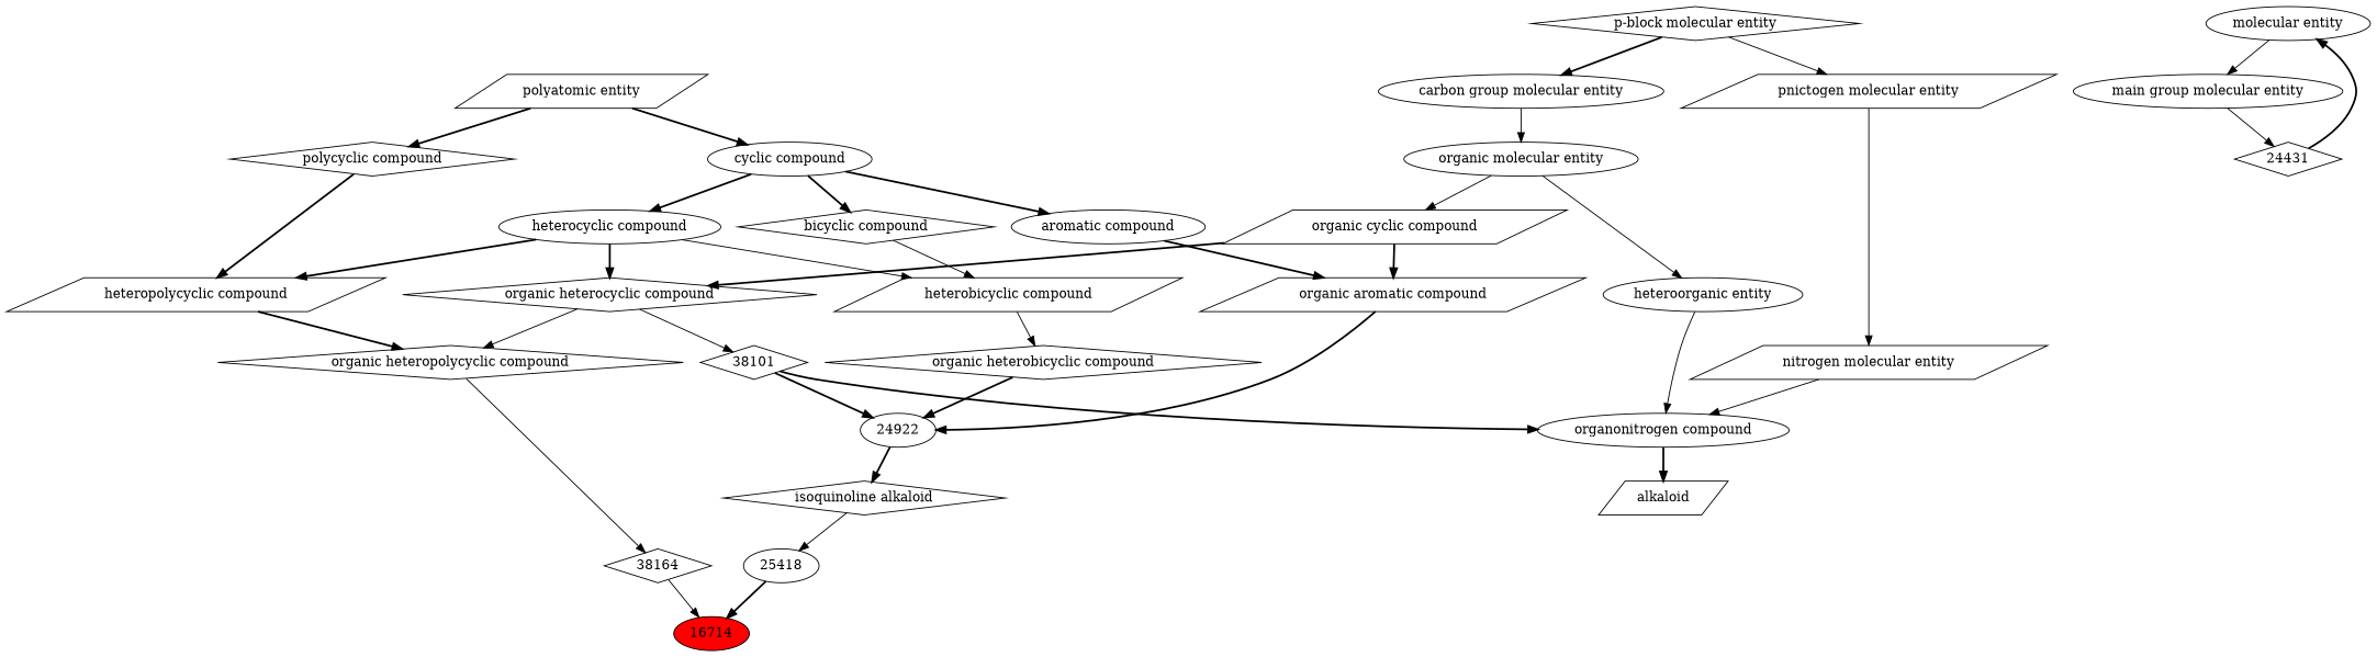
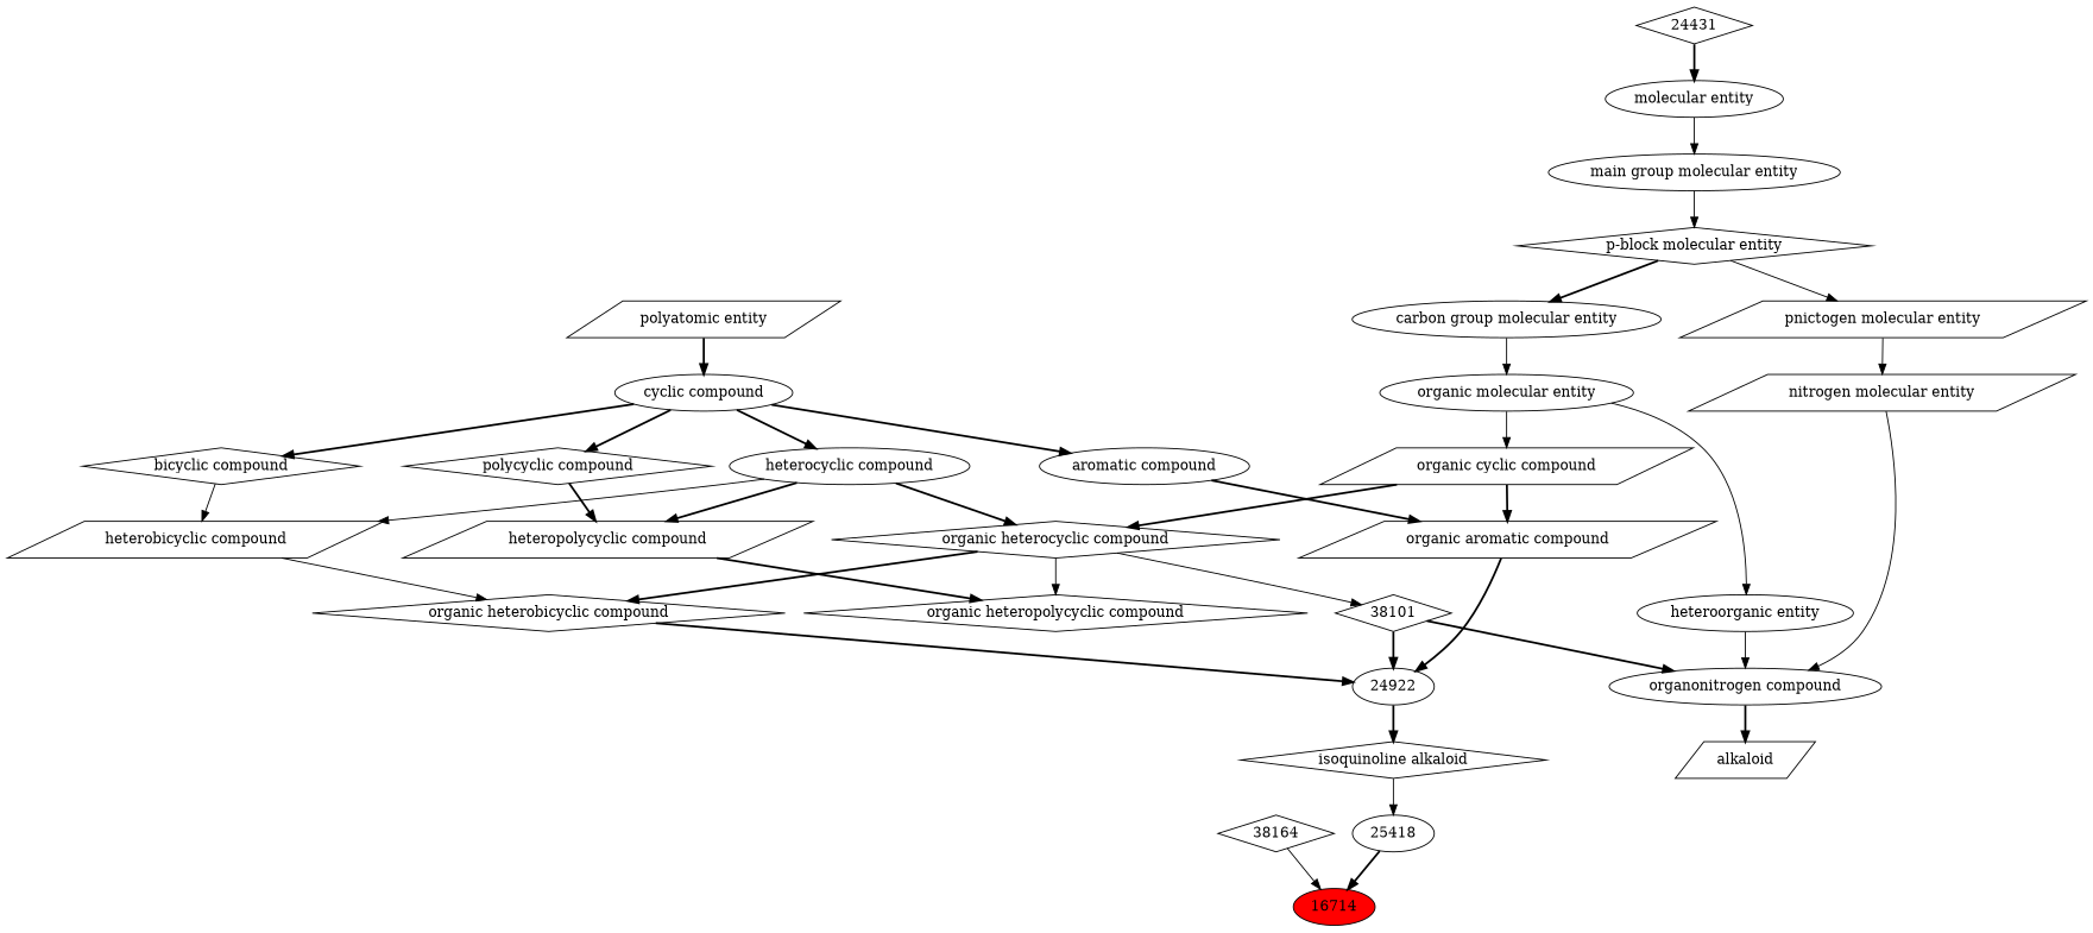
  digraph {
    node [shape=ellipse]
    edge [style=bold]
    n1 [fillcolor=red label=16714 style=filled]
    n2 [label=38164 shape=diamond]
    n3 [label=25418]
    n4 [label="organic heteropolycyclic compound" shape=diamond]
    n5 [label="isoquinoline alkaloid" shape=diamond]
    n6 [label="organic heterocyclic compound" shape=diamond]
    n7 [label=38101 shape=diamond]
    n8 [label="organic heterobicyclic compound" shape=diamond]
    n9 [label=24922]
    n10 [label="organonitrogen compound"]
    n11 [label="heteropolycyclic compound" shape=parallelogram]
    n12 [label=alkaloid shape=parallelogram]
    n13 [label="heteroorganic entity"]
    n14 [label="organic cyclic compound" shape=parallelogram]
    n15 [label="organic aromatic compound" shape=parallelogram]
    n16 [label="heterocyclic compound"]
    n17 [label="heterobicyclic compound" shape=parallelogram]
    n18 [label="polycyclic compound" shape=diamond]
    n19 [label="organic molecular entity"]
    n20 [label="cyclic compound"]
    n21 [label="aromatic compound"]
    n22 [label="bicyclic compound" shape=diamond]
    n23 [label="nitrogen molecular entity" shape=parallelogram]
    n24 [label="carbon group molecular entity"]
    n25 [label="polyatomic entity" shape=parallelogram]
    n26 [label="pnictogen molecular entity" shape=parallelogram]
    n27 [label="p-block molecular entity" shape=diamond]
    n28 [label="molecular entity"]
    n29 [label="main group molecular entity"]
    n30 [label=24431 shape=diamond]
    n2 -> n1 [style=solid]
    n3 -> n1
-   n4 -> n2 [style=solid]
    n5 -> n3 [style=solid]
    n6 -> n4 [style=solid]
    n6 -> n7 [style=solid]
+   n6 -> n8
    n7 -> n9
    n7 -> n10
    n8 -> n9
    n9 -> n5
    n10 -> n12
    n11 -> n4
    n13 -> n10 [style=solid]
    n14 -> n6
    n14 -> n15
    n15 -> n9
    n16 -> n6
    n16 -> n11
    n16 -> n17 [style=solid]
    n17 -> n8 [style=solid]
    n18 -> n11
    n19 -> n13 [style=solid]
    n19 -> n14 [style=solid]
    n20 -> n16
-   n25 -> n18
+   n20 -> n18
    n20 -> n21
    n20 -> n22
    n21 -> n15
    n22 -> n17 [style=solid]
    n23 -> n10 [style=solid]
    n24 -> n19 [style=solid]
    n25 -> n20
    n26 -> n23 [style=solid]
    n27 -> n24
    n27 -> n26 [style=solid]
    n28 -> n29 [style=solid]
-   n29 -> n30 [style=solid]
+   n29 -> n27 [style=solid]
    n30 -> n28
  }
